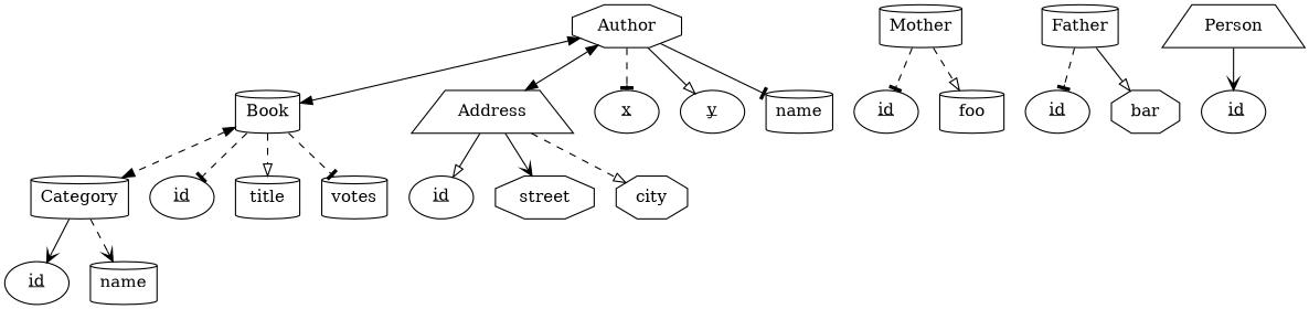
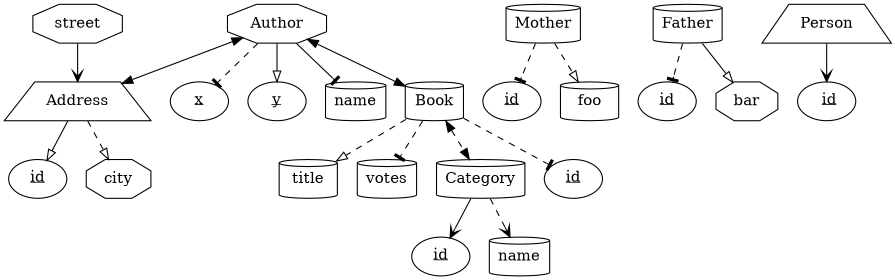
  digraph {
    node [shape=cylinder]
    edge [style=dashed arrowhead=tee]
    Author [shape=octagon]
    Book
    Address [shape=trapezium]
    n4 [label=< <u>x</u> > shape=""]
    n5 [label=< <u>y</u> > shape=""]
    n6 [label=name]
    Category
    n8 [label=< <u>id</u> > shape=""]
    title
    votes
    n11 [label=< <u>id</u> > shape=""]
    street [shape=octagon]
    city [shape=octagon]
    n14 [label=< <u>id</u> > shape=""]
    n15 [label=name]
    n16 [label=< <u>id</u> > shape=""]
    Mother
    foo
    n19 [label=< <u>id</u> > shape=""]
    Father
    bar [shape=octagon]
    Person [shape=trapezium]
    n23 [label=< <u>id</u>> shape=""]
    Author -> Book [dir=both style=solid arrowhead=""]
    Author -> Address [dir=both style=solid arrowhead=""]
    Author -> n4
    Author -> n5 [arrowhead=onormal style=solid]
    Author -> n6 [style=solid]
    Book -> Category [dir=both arrowhead=""]
    Book -> n8
    Book -> title [arrowhead=onormal]
    Book -> votes
    Address -> n11 [arrowhead=onormal style=solid]
-   Address -> street [arrowhead=vee style=solid]
+   street -> Address [arrowhead=vee style=solid]
    Address -> city [arrowhead=onormal]
    Category -> n14 [arrowhead=vee style=solid]
    Category -> n15 [arrowhead=vee]
    Mother -> n16
    Mother -> foo [arrowhead=onormal]
    Father -> n19
    Father -> bar [arrowhead=onormal style=solid]
    Person -> n23 [arrowhead=vee style=solid]
  }
